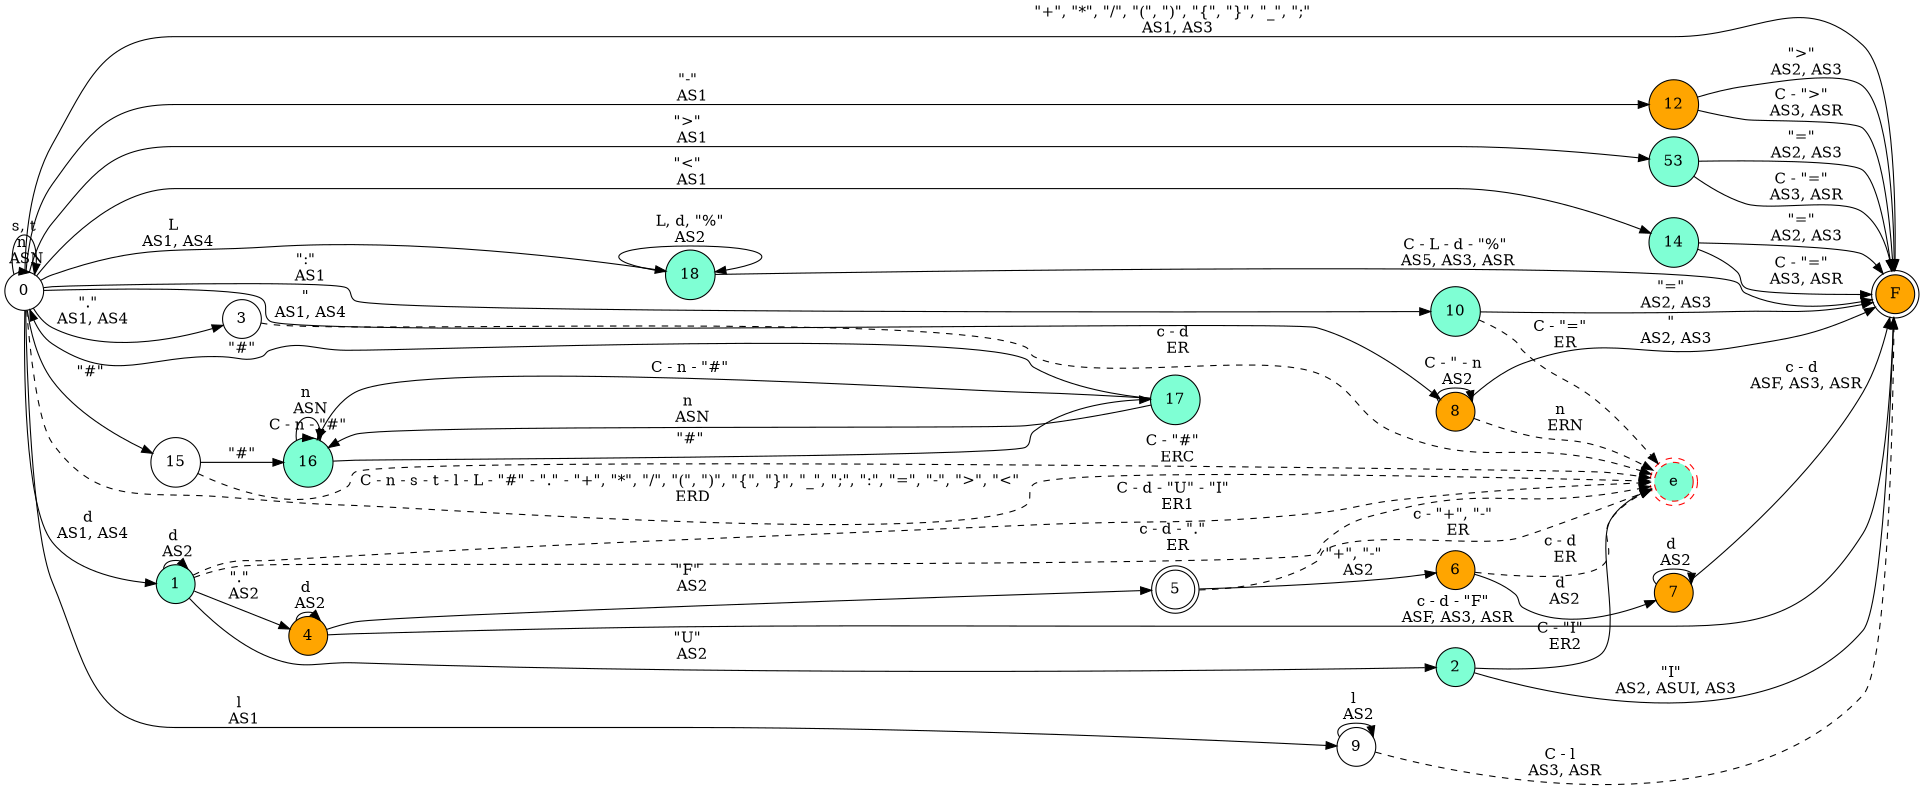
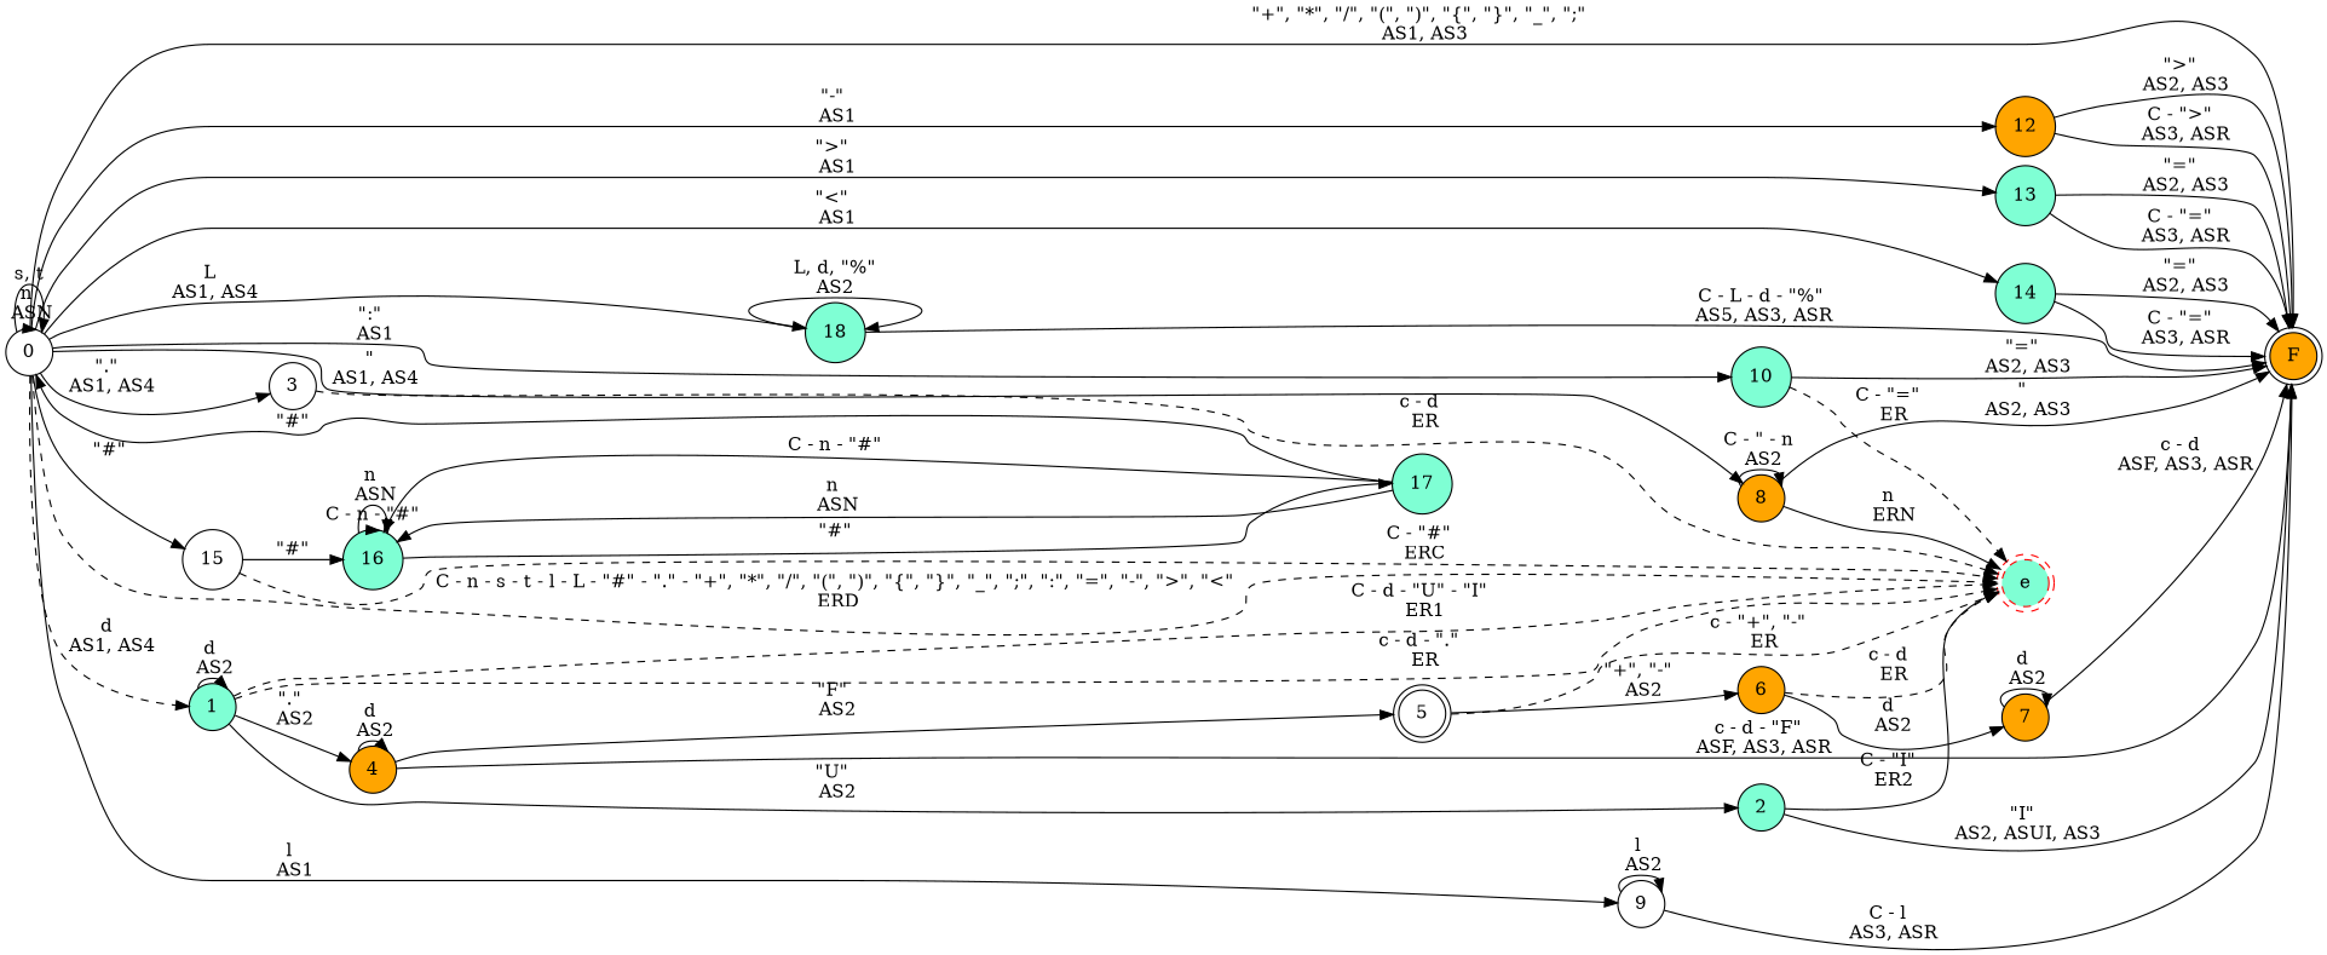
  digraph {
    nodesep=0.05
    rankdir=LR
    ranksep=0.1
    splines=true
    node [fillcolor=aquamarine shape=circle style=filled]
    F [fillcolor=orange shape=doublecircle]
    e [color=red shape=doublecircle style="dashed,filled"]
    0 [fillcolor=white]
    10
    12 [fillcolor=orange]
-   13 [label=53]
+   13
    14
    15 [fillcolor=white]
    18
    1
    3 [fillcolor=white]
    8 [fillcolor=orange]
    9 [fillcolor=white]
    16
    2
    4 [fillcolor=orange]
    17
    5 [fillcolor=white shape=doublecircle]
    6 [fillcolor=orange]
    7 [fillcolor=orange]
    0 -> F [label="\"+\", \"*\", \"/\", \"(\", \")\", \"{\", \"}\", \"_\", \";\" \n AS1, AS3"]
    0 -> e [label=" C - n - s - t - l - L - \"#\" - \".\" - \"+\", \"*\", \"/\", \"(\", \")\", \"{\", \"}\", \"_\", \";\", \":\", \"=\", \"-\", \">\", \"<\" \n ERD" style=dashed]
    0 -> 0 [label="n \n ASN"]
    0 -> 0 [label="s, t"]
    0 -> 10 [label="\":\" \n AS1"]
    0 -> 12 [label="\"-\" \n AS1"]
    0 -> 13 [label="\">\" \n AS1"]
    0 -> 14 [label="\"<\" \n AS1"]
    0 -> 15 [label="\"#\""]
    0 -> 18 [label="L \n AS1, AS4"]
-   0 -> 1 [label="d \n AS1, AS4"]
+   0 -> 1 [label="d \n AS1, AS4" style=dashed]
    0 -> 3 [label="\".\" \n AS1, AS4"]
    0 -> 8 [label="\" \n AS1, AS4"]
    0 -> 9 [label="l \n AS1"]
    10 -> F [label="\"=\" \n AS2, AS3"]
    10 -> e [label="C - \"=\" \n ER" style=dashed]
    12 -> F [label="\">\" \n AS2, AS3"]
    12 -> F [label="C - \">\" \n AS3, ASR"]
    13 -> F [label="\"=\" \n AS2, AS3"]
    13 -> F [label="C - \"=\" \n AS3, ASR"]
    14 -> F [label="\"=\" \n AS2, AS3"]
    14 -> F [label="C - \"=\" \n AS3, ASR"]
    15 -> e [label="C - \"#\" \n ERC" style=dashed]
    15 -> 16 [label="\"#\""]
    18 -> F [label="C - L - d - \"%\"\n AS5, AS3, ASR"]
    18 -> 18 [label="L, d, \"%\"\nAS2"]
    1 -> e [label="c - d - \".\" \n ER" style=dashed]
    1 -> e [label="C - d - \"U\" - \"I\" \n ER1" style=dashed]
    1 -> 1 [label="d \n AS2"]
    1 -> 2 [label="\"U\" \n AS2"]
    1 -> 4 [label="\".\" \n AS2"]
    3 -> e [label="c - d \n ER" style=dashed]
    8 -> F [label="\" \n AS2, AS3"]
-   8 -> e [label="n \n ERN" style=dashed]
+   8 -> e [label="n \n ERN" style=solid]
    8 -> 8 [label="C - \" - n \n AS2"]
-   9 -> F [label="C - l \n AS3, ASR" style=dashed]
+   9 -> F [label="C - l \n AS3, ASR"]
    9 -> 9 [label="l \n AS2"]
    16 -> 16 [label="C - n - \"#\""]
    16 -> 16 [label="n \n ASN"]
    16 -> 17 [label="\"#\""]
    2 -> F [label="\"I\" \n AS2, ASUI, AS3"]
    2 -> e [label="C - \"I\" \n ER2"]
    4 -> F [label="c - d - \"F\" \n ASF, AS3, ASR"]
    4 -> 4 [label="d \n AS2"]
    4 -> 5 [label="\"F\" \n AS2"]
    17 -> 0 [label="\"#\""]
    17 -> 16 [label="C - n - \"#\""]
    17 -> 16 [label="n \n ASN"]
    5 -> e [label="c - \"+\", \"-\" \n ER" style=dashed]
    5 -> 6 [label="\"+\", \"-\" \n AS2"]
    6 -> e [label="c - d \n ER" style=dashed]
    6 -> 7 [label="d \n AS2"]
    7 -> F [label="c - d \n ASF, AS3, ASR"]
    7 -> 7 [label="d \n AS2"]
  }
